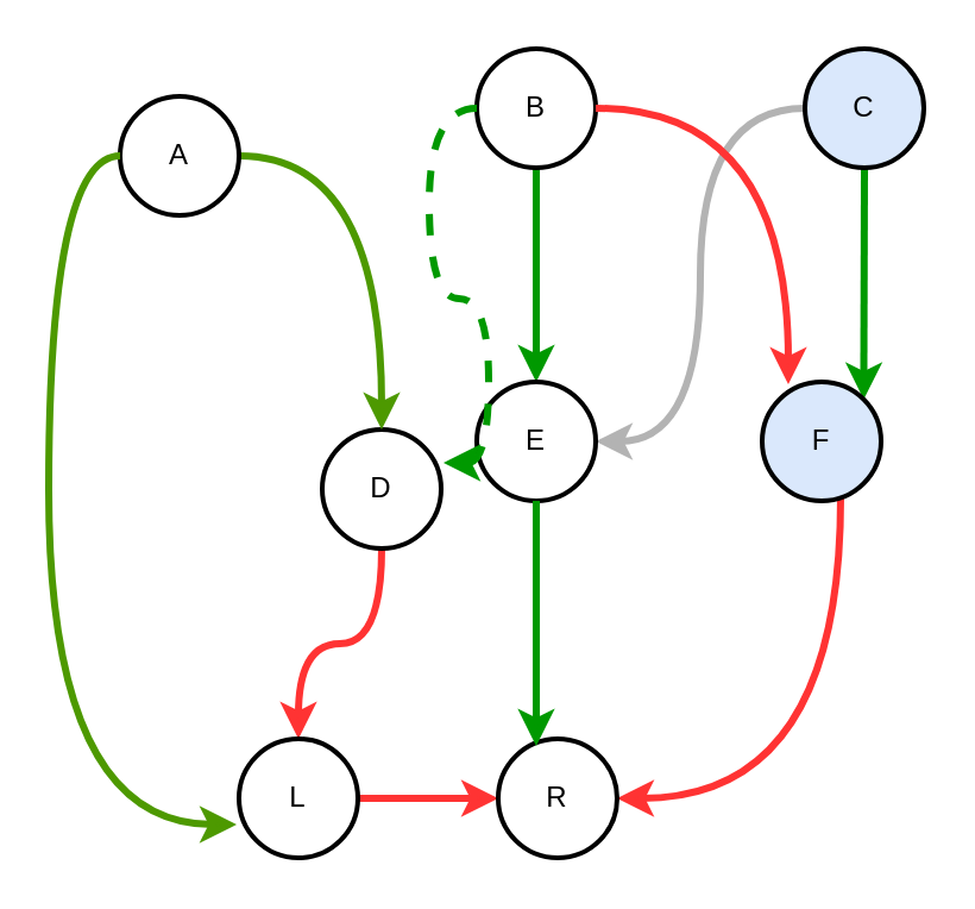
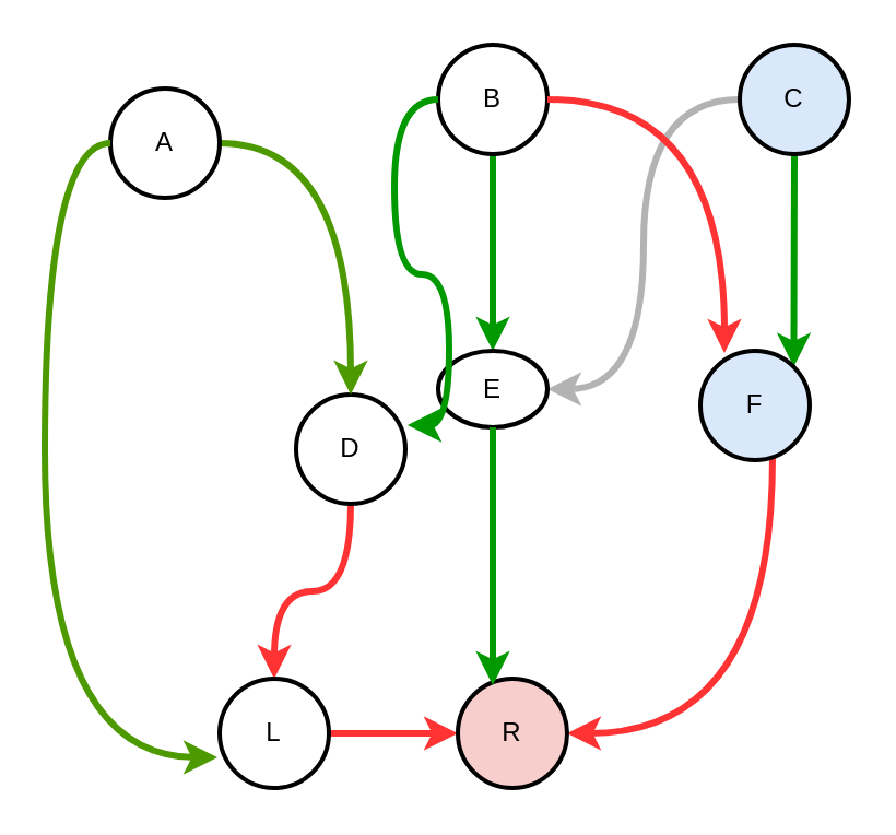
  <mxCell id="0" />
  <mxCell id="1" parent="0" />
  <mxCell id="2" style="edgeStyle=orthogonalEdgeStyle;rounded=0;orthogonalLoop=1;jettySize=auto;html=1;curved=1;strokeWidth=3;strokeColor=#FF3333;" edge="1" parent="1" source="3" target="15"><mxGeometry relative="1" as="geometry" /></mxCell>
  <mxCell id="3" value="D" style="ellipse;whiteSpace=wrap;html=1;aspect=fixed;strokeWidth=2;" vertex="1" parent="1"><mxGeometry x="135" y="180" width="50" height="50" as="geometry" /></mxCell>
  <mxCell id="4" style="edgeStyle=orthogonalEdgeStyle;rounded=0;orthogonalLoop=1;jettySize=auto;html=1;entryX=1;entryY=0;entryDx=0;entryDy=0;curved=1;strokeWidth=3;strokeColor=#009900;" edge="1" parent="1" source="6" target="12"><mxGeometry relative="1" as="geometry" /></mxCell>
  <mxCell id="5" style="edgeStyle=orthogonalEdgeStyle;rounded=0;orthogonalLoop=1;jettySize=auto;html=1;entryX=1;entryY=0.5;entryDx=0;entryDy=0;curved=1;strokeColor=#B3B3B3;strokeWidth=3;" edge="1" parent="1" source="6" target="13"><mxGeometry relative="1" as="geometry" /></mxCell>
  <mxCell id="6" value="C" style="ellipse;whiteSpace=wrap;html=1;aspect=fixed;strokeWidth=2;fillColor=#dae8fc;" vertex="1" parent="1"><mxGeometry x="338" y="20" width="50" height="50" as="geometry" /></mxCell>
  <mxCell id="7" style="edgeStyle=orthogonalEdgeStyle;rounded=0;orthogonalLoop=1;jettySize=auto;html=1;curved=1;strokeWidth=3;strokeColor=#009900;" edge="1" parent="1" source="8" target="13"><mxGeometry relative="1" as="geometry" /></mxCell>
  <mxCell id="8" value="B" style="ellipse;whiteSpace=wrap;html=1;aspect=fixed;strokeWidth=2;" vertex="1" parent="1"><mxGeometry x="200" y="20" width="50" height="50" as="geometry" /></mxCell>
  <mxCell id="9" value="" style="edgeStyle=orthogonalEdgeStyle;rounded=0;orthogonalLoop=1;jettySize=auto;html=1;curved=1;strokeWidth=3;strokeColor=#4D9900;" edge="1" parent="1" source="10" target="3"><mxGeometry relative="1" as="geometry" /></mxCell>
  <mxCell id="10" value="A" style="ellipse;whiteSpace=wrap;html=1;aspect=fixed;strokeWidth=2;" vertex="1" parent="1"><mxGeometry x="50" y="40" width="50" height="50" as="geometry" /></mxCell>
  <mxCell id="11" style="edgeStyle=orthogonalEdgeStyle;rounded=0;orthogonalLoop=1;jettySize=auto;html=1;entryX=1;entryY=0.5;entryDx=0;entryDy=0;curved=1;strokeWidth=3;strokeColor=#FF3333;" edge="1" parent="1" source="12" target="16"><mxGeometry relative="1" as="geometry"><Array as="points"><mxPoint x="353" y="335" /></Array></mxGeometry></mxCell>
  <mxCell id="12" value="F" style="ellipse;whiteSpace=wrap;html=1;aspect=fixed;strokeWidth=2;fillColor=#dae8fc;" vertex="1" parent="1"><mxGeometry x="320" y="160" width="50" height="50" as="geometry" /></mxCell>
- <mxCell id="13" value="E" style="ellipse;whiteSpace=wrap;html=1;aspect=fixed;strokeWidth=2;" vertex="1" parent="1"><mxGeometry x="200" y="160" width="50" height="50" as="geometry" /></mxCell>
+ <mxCell id="13" value="E" style="ellipse;whiteSpace=wrap;html=1;aspect=fixed;strokeWidth=2;" vertex="1" parent="1"><mxGeometry x="200" y="160" width="50" height="35" as="geometry" /></mxCell>
  <mxCell id="14" style="edgeStyle=orthogonalEdgeStyle;rounded=0;orthogonalLoop=1;jettySize=auto;html=1;entryX=0;entryY=0.5;entryDx=0;entryDy=0;curved=1;strokeWidth=3;strokeColor=#FF3333;" edge="1" parent="1" source="15" target="16"><mxGeometry relative="1" as="geometry" /></mxCell>
  <mxCell id="15" value="L" style="ellipse;whiteSpace=wrap;html=1;aspect=fixed;strokeWidth=2;" vertex="1" parent="1"><mxGeometry x="100" y="310" width="50" height="50" as="geometry" /></mxCell>
- <mxCell id="16" value="R" style="ellipse;whiteSpace=wrap;html=1;aspect=fixed;strokeWidth=2;" vertex="1" parent="1"><mxGeometry x="209" y="310" width="50" height="50" as="geometry" /></mxCell>
- <mxCell id="17" style="edgeStyle=orthogonalEdgeStyle;rounded=0;orthogonalLoop=1;jettySize=auto;html=1;entryX=1.02;entryY=0.28;entryDx=0;entryDy=0;entryPerimeter=0;curved=1;strokeWidth=3;strokeColor=#009900;dashed=1;" edge="1" parent="1" source="8" target="3"><mxGeometry relative="1" as="geometry" /></mxCell>
+ <mxCell id="16" value="R" style="ellipse;whiteSpace=wrap;html=1;aspect=fixed;strokeWidth=2;fillColor=#f8cecc;" vertex="1" parent="1"><mxGeometry x="209" y="310" width="50" height="50" as="geometry" /></mxCell>
+ <mxCell id="17" style="edgeStyle=orthogonalEdgeStyle;rounded=0;orthogonalLoop=1;jettySize=auto;html=1;entryX=1.02;entryY=0.28;entryDx=0;entryDy=0;entryPerimeter=0;curved=1;strokeWidth=3;strokeColor=#009900;" edge="1" parent="1" source="8" target="3"><mxGeometry relative="1" as="geometry" /></mxCell>
  <mxCell id="18" style="edgeStyle=orthogonalEdgeStyle;rounded=0;orthogonalLoop=1;jettySize=auto;html=1;entryX=0.22;entryY=0.02;entryDx=0;entryDy=0;entryPerimeter=0;curved=1;strokeWidth=3;strokeColor=#FF3333;" edge="1" parent="1" source="8" target="12"><mxGeometry relative="1" as="geometry" /></mxCell>
  <mxCell id="19" style="edgeStyle=orthogonalEdgeStyle;rounded=0;orthogonalLoop=1;jettySize=auto;html=1;entryX=0.32;entryY=0.06;entryDx=0;entryDy=0;entryPerimeter=0;curved=1;strokeWidth=3;strokeColor=#009900;" edge="1" parent="1" source="13" target="16"><mxGeometry relative="1" as="geometry" /></mxCell>
  <mxCell id="20" style="edgeStyle=orthogonalEdgeStyle;rounded=0;orthogonalLoop=1;jettySize=auto;html=1;entryX=-0.02;entryY=0.72;entryDx=0;entryDy=0;entryPerimeter=0;curved=1;strokeWidth=3;strokeColor=#4D9900;" edge="1" parent="1" source="10" target="15"><mxGeometry relative="1" as="geometry"><Array as="points"><mxPoint x="20" y="65" /><mxPoint x="20" y="346" /></Array></mxGeometry></mxCell>
